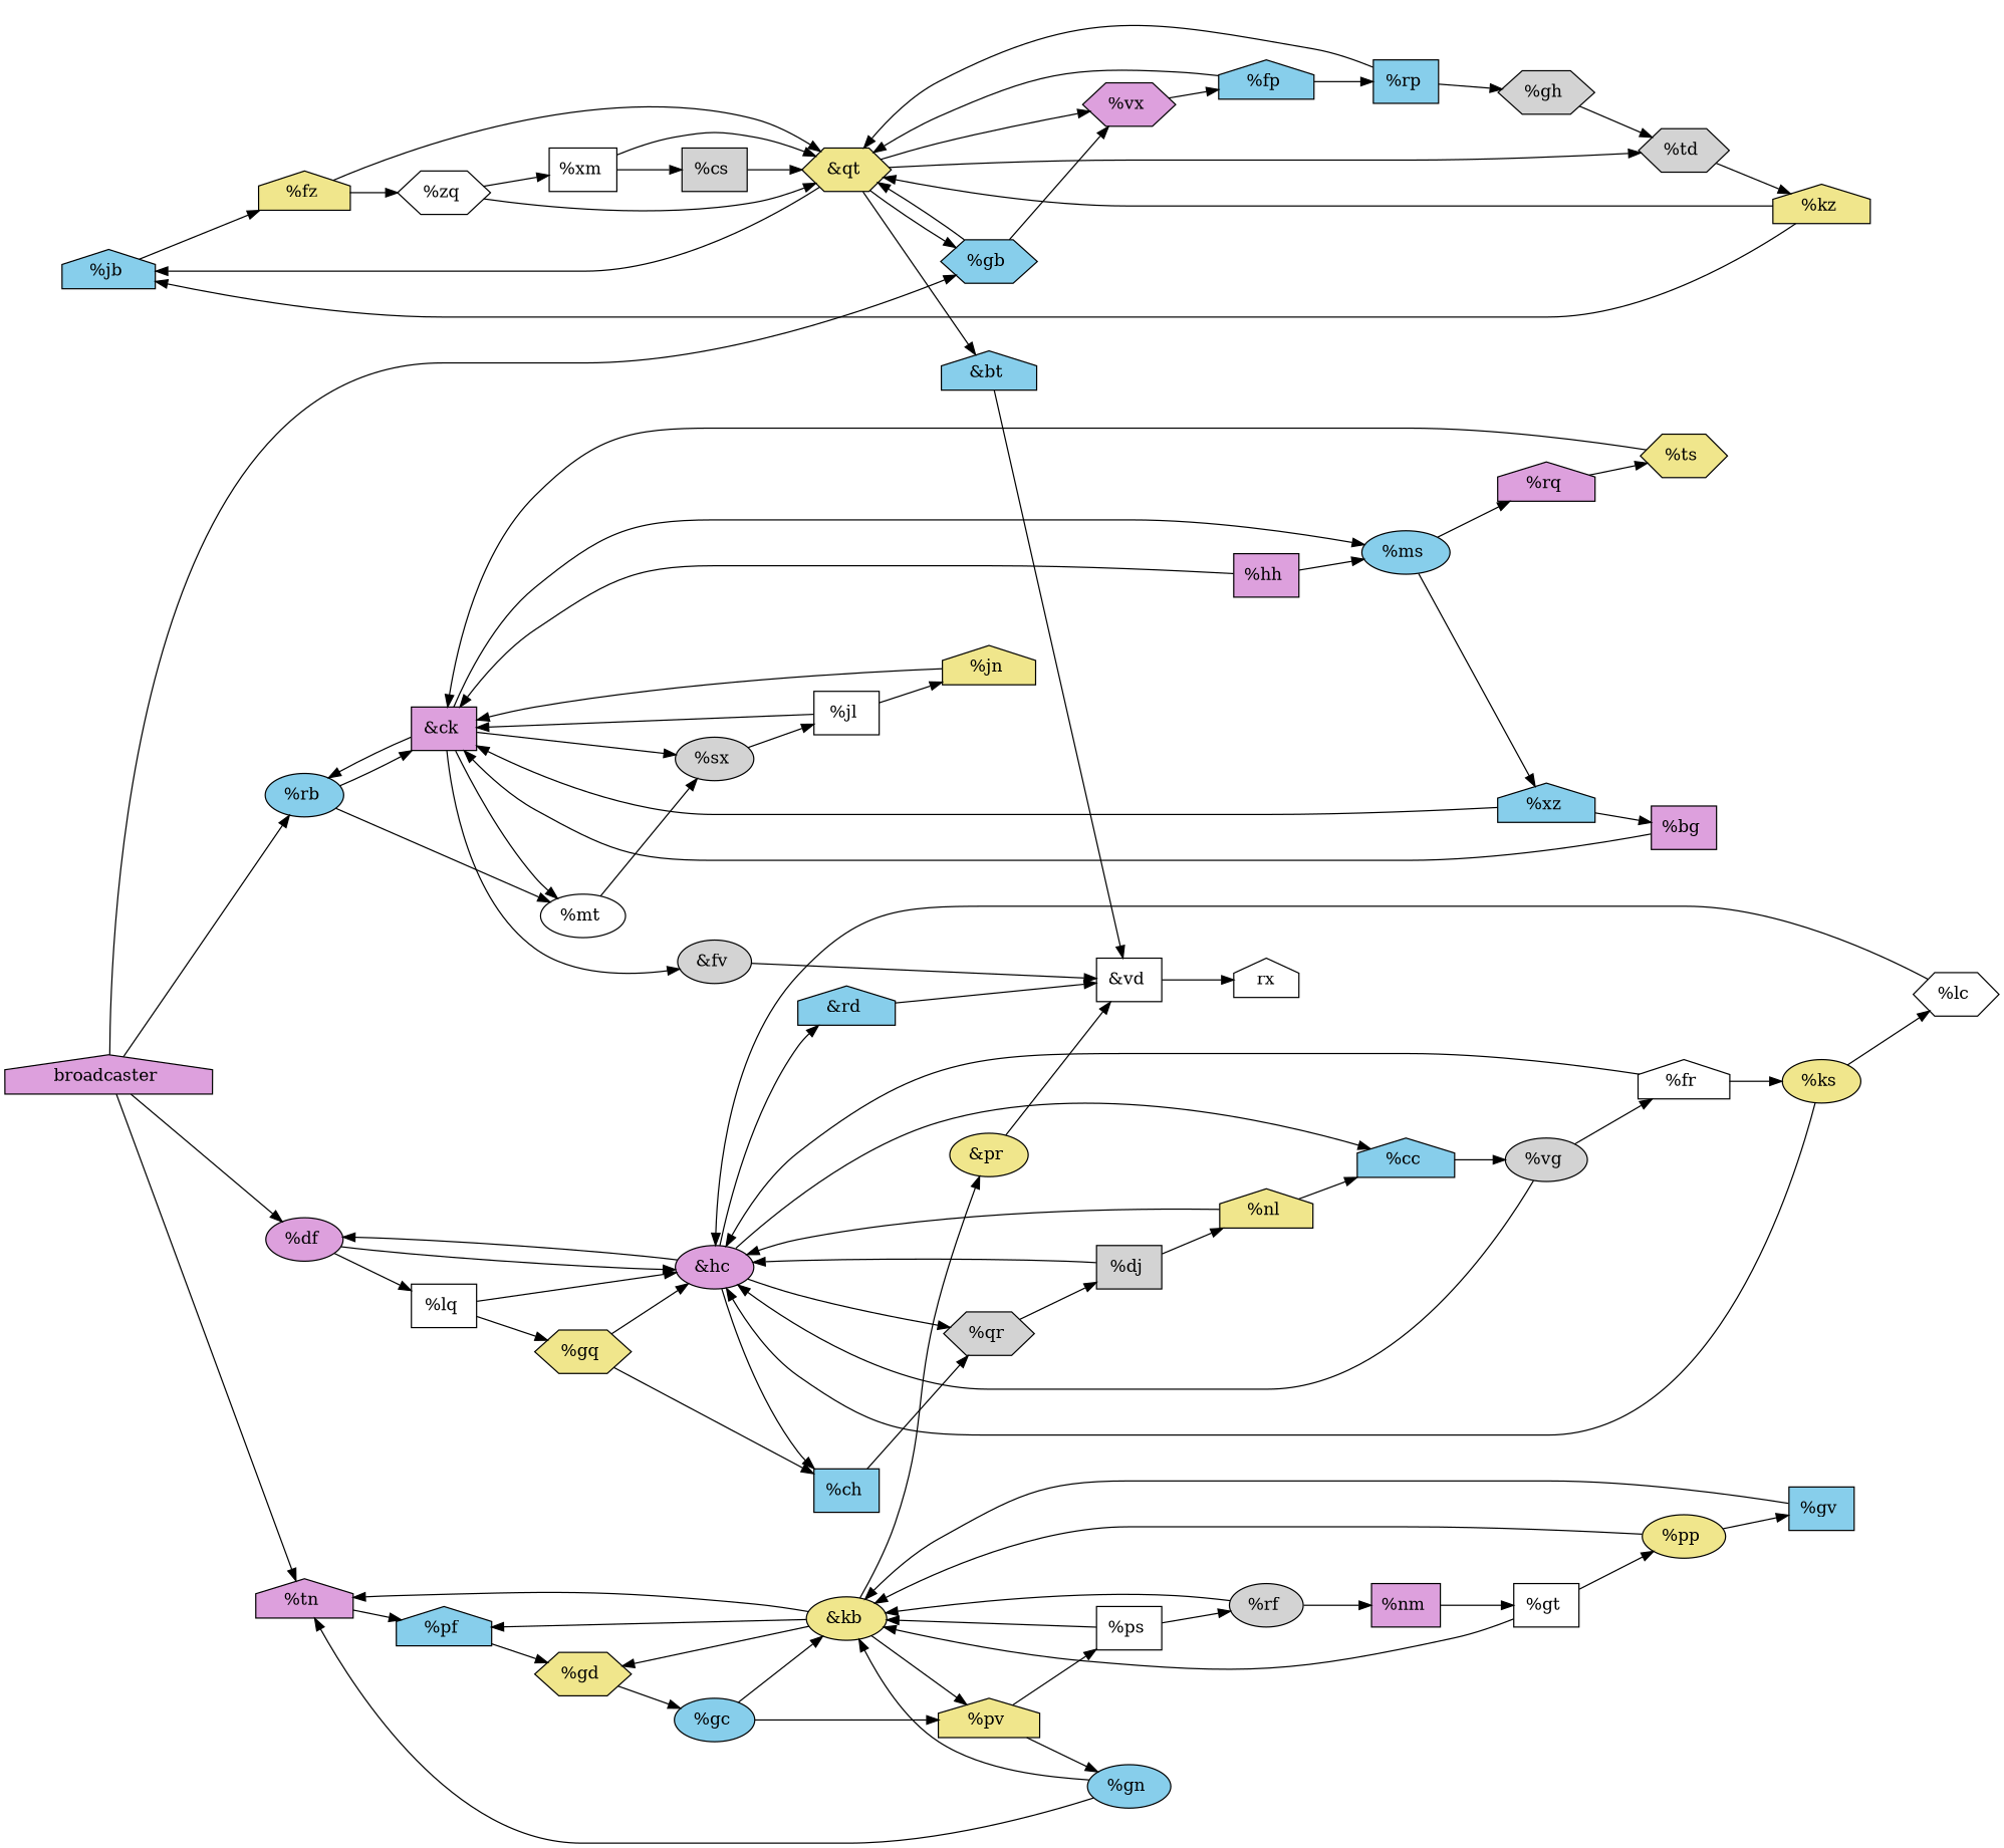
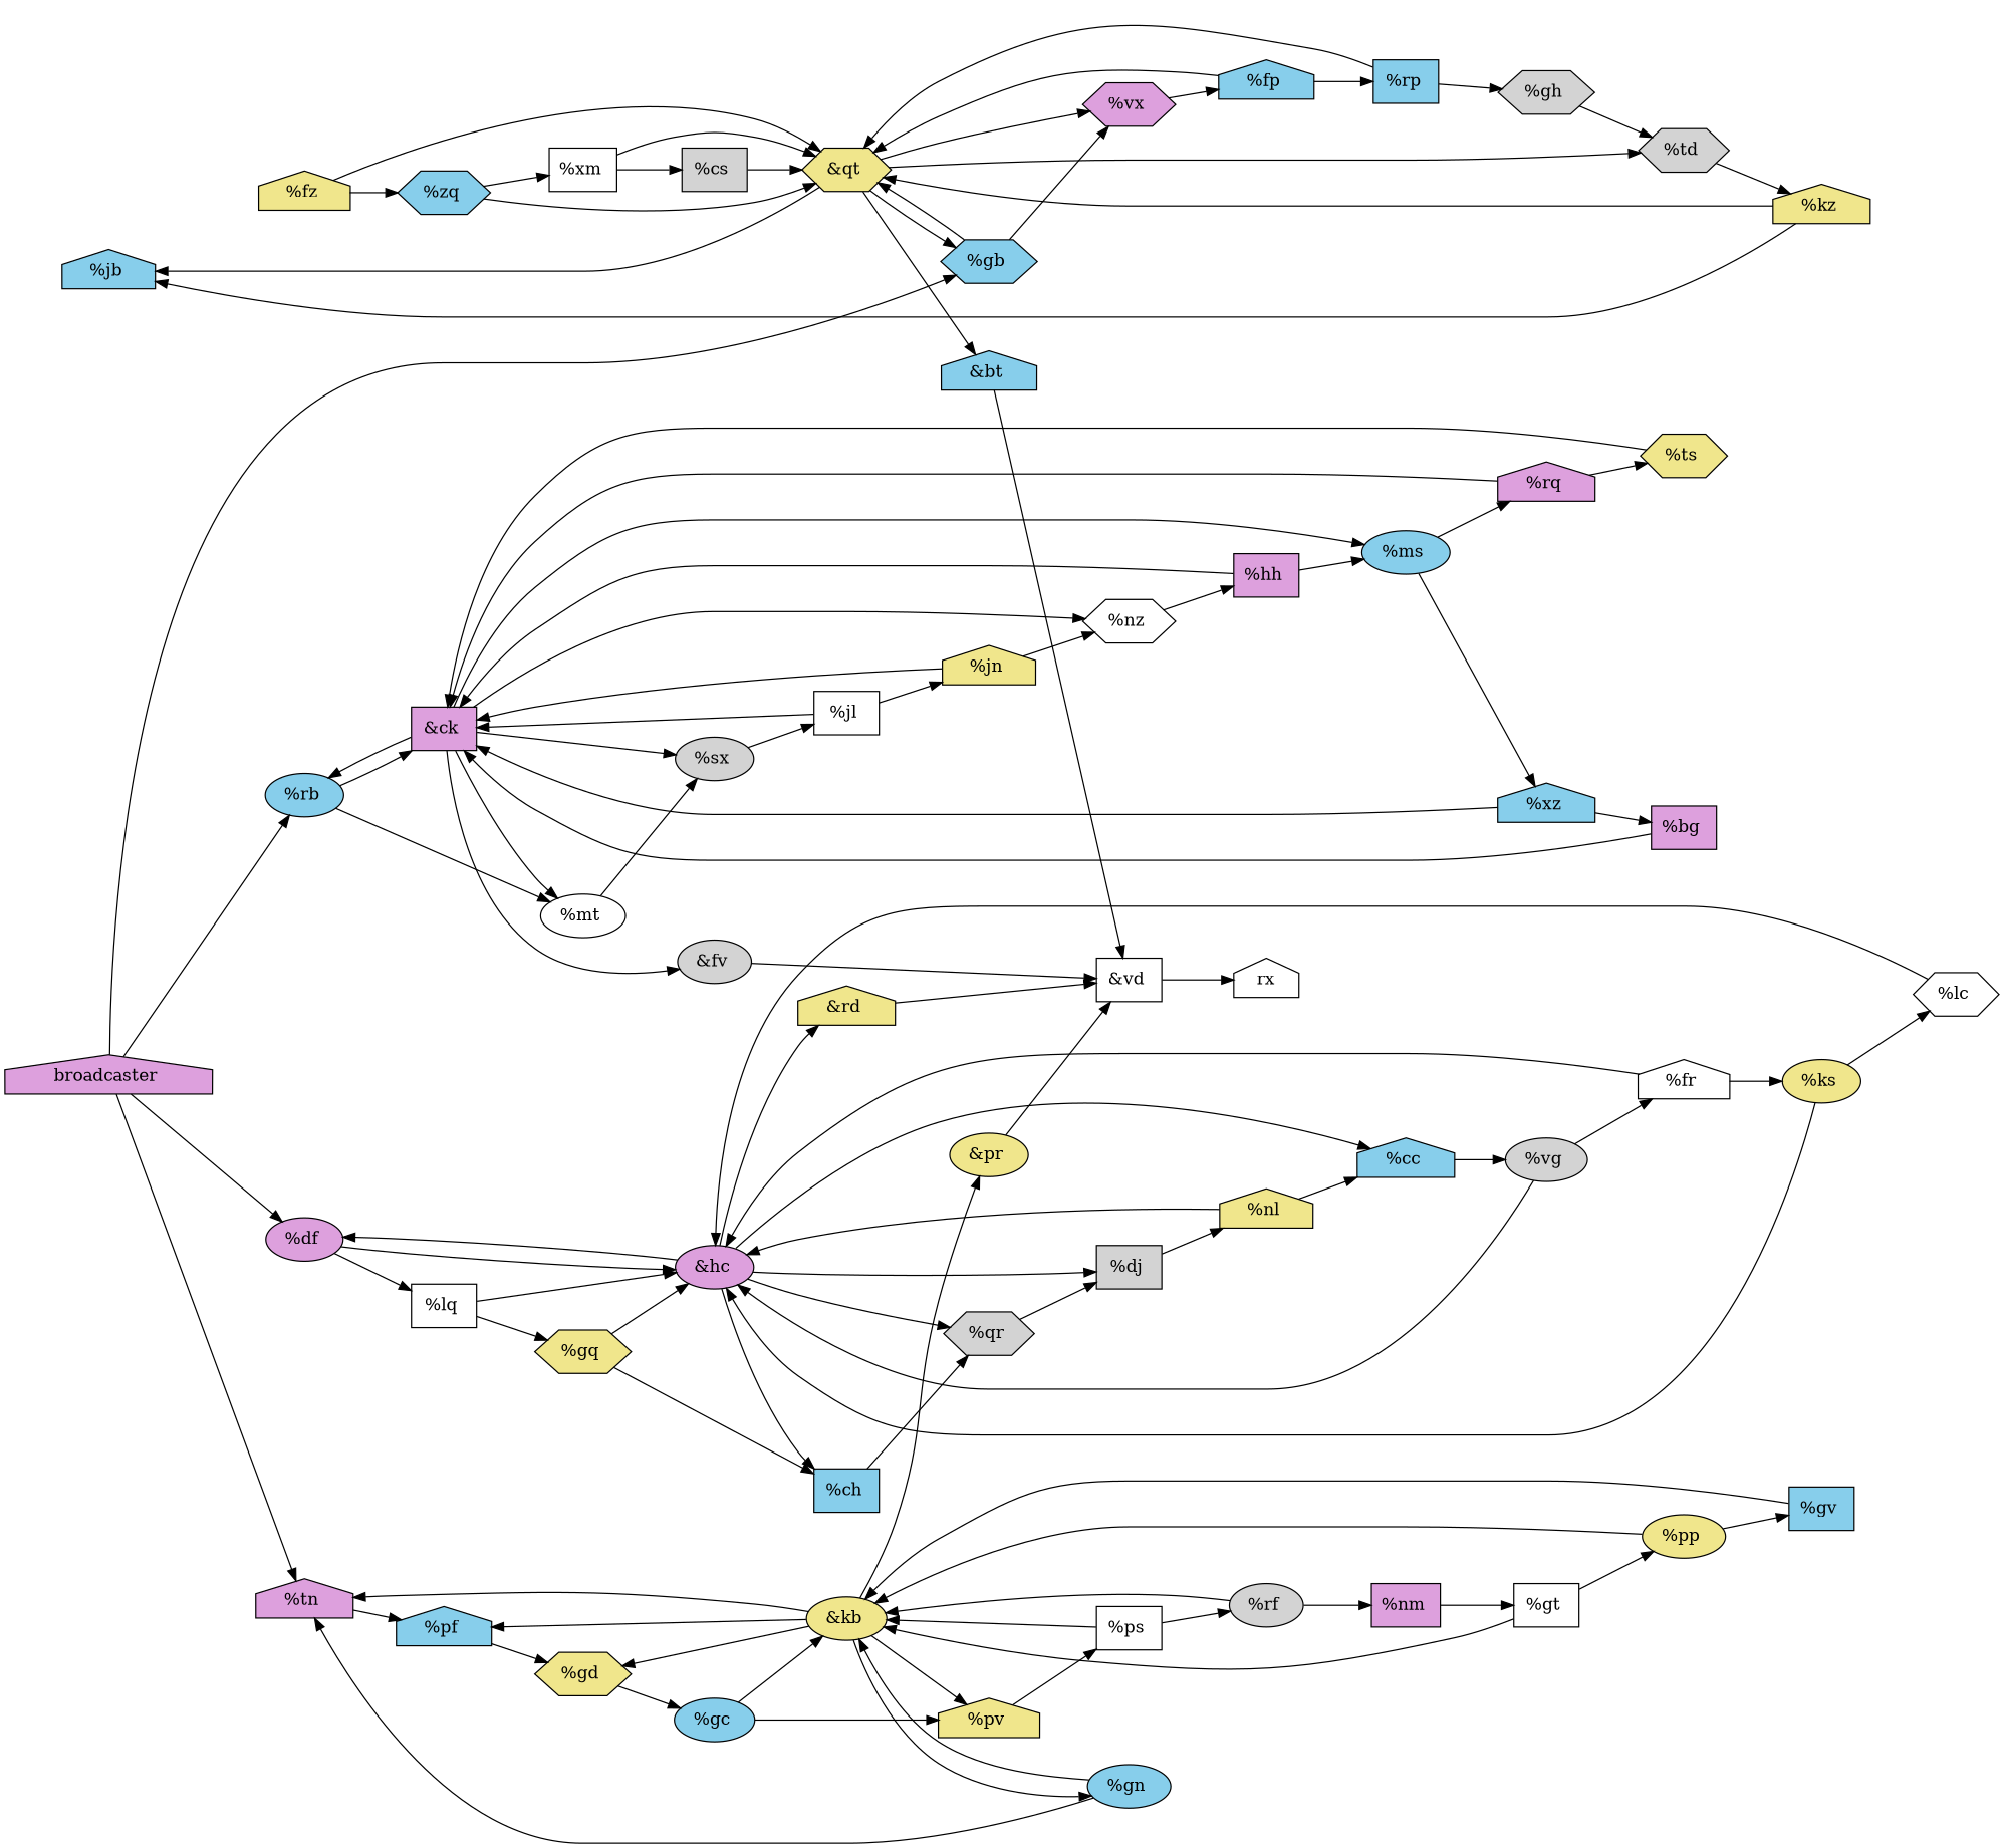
  digraph {
    rankdir=LR
    node [fillcolor=skyblue shape=house style=filled]
    n1 [label="%jb "]
    n2 [fillcolor=khaki label="%fz "]
    n3 [fillcolor=khaki label="&qt " shape=hexagon]
-   n4 [fillcolor=white label="%zq " shape=hexagon]
+   n4 [label="%zq " shape=hexagon]
    n5 [fillcolor=lightgrey label="%td " shape=hexagon]
    n6 [fillcolor=plum label="%vx " shape=hexagon]
    n7 [label="&bt "]
    n8 [label="%gb " shape=hexagon]
    n9 [fillcolor=white label="%xm " shape=box]
    n10 [label="%xz "]
    n11 [fillcolor=plum label="&ck " shape=box]
    n12 [fillcolor=plum label="%bg " shape=box]
    n13 [fillcolor=white label="%mt " shape=ellipse]
    n14 [fillcolor=lightgrey label="%sx " shape=ellipse]
+   n15 [fillcolor=white label="%nz " shape=hexagon]
    n16 [label="%ms " shape=ellipse]
    n17 [label="%rb " shape=ellipse]
    n18 [fillcolor=lightgrey label="&fv " shape=ellipse]
    n19 [fillcolor=white label="%jl " shape=box]
    n20 [fillcolor=plum label="%hh " shape=box]
    n21 [fillcolor=plum label="%rq "]
    n22 [fillcolor=white label="&vd " shape=box]
    n23 [fillcolor=khaki label="%ts " shape=hexagon]
    n24 [fillcolor=lightgrey label="%cs " shape=box]
    n25 [fillcolor=khaki label="%kz "]
    n26 [label="%fp "]
    n27 [fillcolor=lightgrey label="%gh " shape=hexagon]
    n28 [fillcolor=plum label="%df " shape=ellipse]
    n29 [fillcolor=plum label="&hc " shape=ellipse]
    n30 [fillcolor=white label="%lq " shape=box]
-   n31 [label="&rd "]
+   n31 [fillcolor=khaki label="&rd "]
    n32 [label="%cc "]
    n33 [fillcolor=lightgrey label="%qr " shape=hexagon]
    n34 [label="%ch " shape=box]
    n35 [fillcolor=lightgrey label="%dj " shape=box]
    n36 [fillcolor=khaki label="%gq " shape=hexagon]
    n37 [fillcolor=lightgrey label="%vg " shape=ellipse]
    n38 [fillcolor=khaki label="%nl "]
    n39 [fillcolor=khaki label="%jn "]
    n40 [fillcolor=white label="%fr "]
    n41 [fillcolor=khaki label="%ks " shape=ellipse]
    n42 [fillcolor=white label="%lc " shape=hexagon]
    n43 [fillcolor=plum label="%tn "]
    n44 [label="%pf "]
    n45 [fillcolor=khaki label="%gd " shape=hexagon]
    n46 [label="%gc " shape=ellipse]
    n47 [fillcolor=white label="%gt " shape=box]
    n48 [fillcolor=khaki label="%pp " shape=ellipse]
    n49 [fillcolor=khaki label="&kb " shape=ellipse]
    n50 [label="%gv " shape=box]
    n51 [fillcolor=khaki label="%pv "]
    n52 [label="%gn " shape=ellipse]
    n53 [fillcolor=khaki label="&pr " shape=ellipse]
    n54 [fillcolor=white label="%ps " shape=box]
    n55 [fillcolor=plum label="%nm " shape=box]
    rx [fillcolor=white]
    n57 [label="%rp " shape=box]
    n58 [fillcolor=lightgrey label="%rf " shape=ellipse]
    n59 [fillcolor=plum label="broadcaster "]
-   n1 -> n2
    n2 -> n3
    n2 -> n4
    n3 -> n1
    n3 -> n5
    n3 -> n6
    n3 -> n7
    n3 -> n8
    n4 -> n3
    n4 -> n9
    n5 -> n25
    n6 -> n26
    n7 -> n22
    n8 -> n3
    n8 -> n6
    n9 -> n3
    n9 -> n24
    n10 -> n11
    n10 -> n12
    n11 -> n13
    n11 -> n14
+   n11 -> n15
    n11 -> n16
    n11 -> n17
    n11 -> n18
    n12 -> n11
    n13 -> n14
    n14 -> n19
+   n15 -> n20
    n16 -> n10
    n16 -> n21
    n17 -> n11
    n17 -> n13
    n18 -> n22
    n19 -> n11
    n19 -> n39
    n20 -> n11
    n20 -> n16
+   n21 -> n11
    n21 -> n23
    n22 -> rx
    n23 -> n11
    n24 -> n3
    n25 -> n1
    n25 -> n3
    n26 -> n3
    n26 -> n57
    n27 -> n5
    n28 -> n29
    n28 -> n30
    n29 -> n28
    n29 -> n31
    n29 -> n32
    n29 -> n33
    n29 -> n34
-   n35 -> n29
+   n29 -> n35
    n30 -> n29
    n30 -> n36
    n31 -> n22
    n32 -> n37
    n33 -> n35
    n34 -> n33
    n35 -> n38
    n36 -> n29
    n36 -> n34
    n37 -> n29
    n37 -> n40
    n38 -> n29
    n38 -> n32
    n39 -> n11
+   n39 -> n15
    n40 -> n29
    n40 -> n41
    n41 -> n29
    n41 -> n42
    n42 -> n29
    n43 -> n44
    n44 -> n45
    n45 -> n46
    n46 -> n49
    n46 -> n51
    n47 -> n48
    n47 -> n49
    n48 -> n49
    n48 -> n50
    n49 -> n43
    n49 -> n44
    n49 -> n45
    n49 -> n51
-   n51 -> n52
+   n49 -> n52
    n49 -> n53
    n50 -> n49
    n51 -> n54
    n52 -> n43
    n52 -> n49
    n53 -> n22
    n54 -> n49
    n54 -> n58
    n55 -> n47
    n57 -> n3
    n57 -> n27
    n58 -> n49
    n58 -> n55
    n59 -> n8
    n59 -> n17
    n59 -> n28
    n59 -> n43
  }
